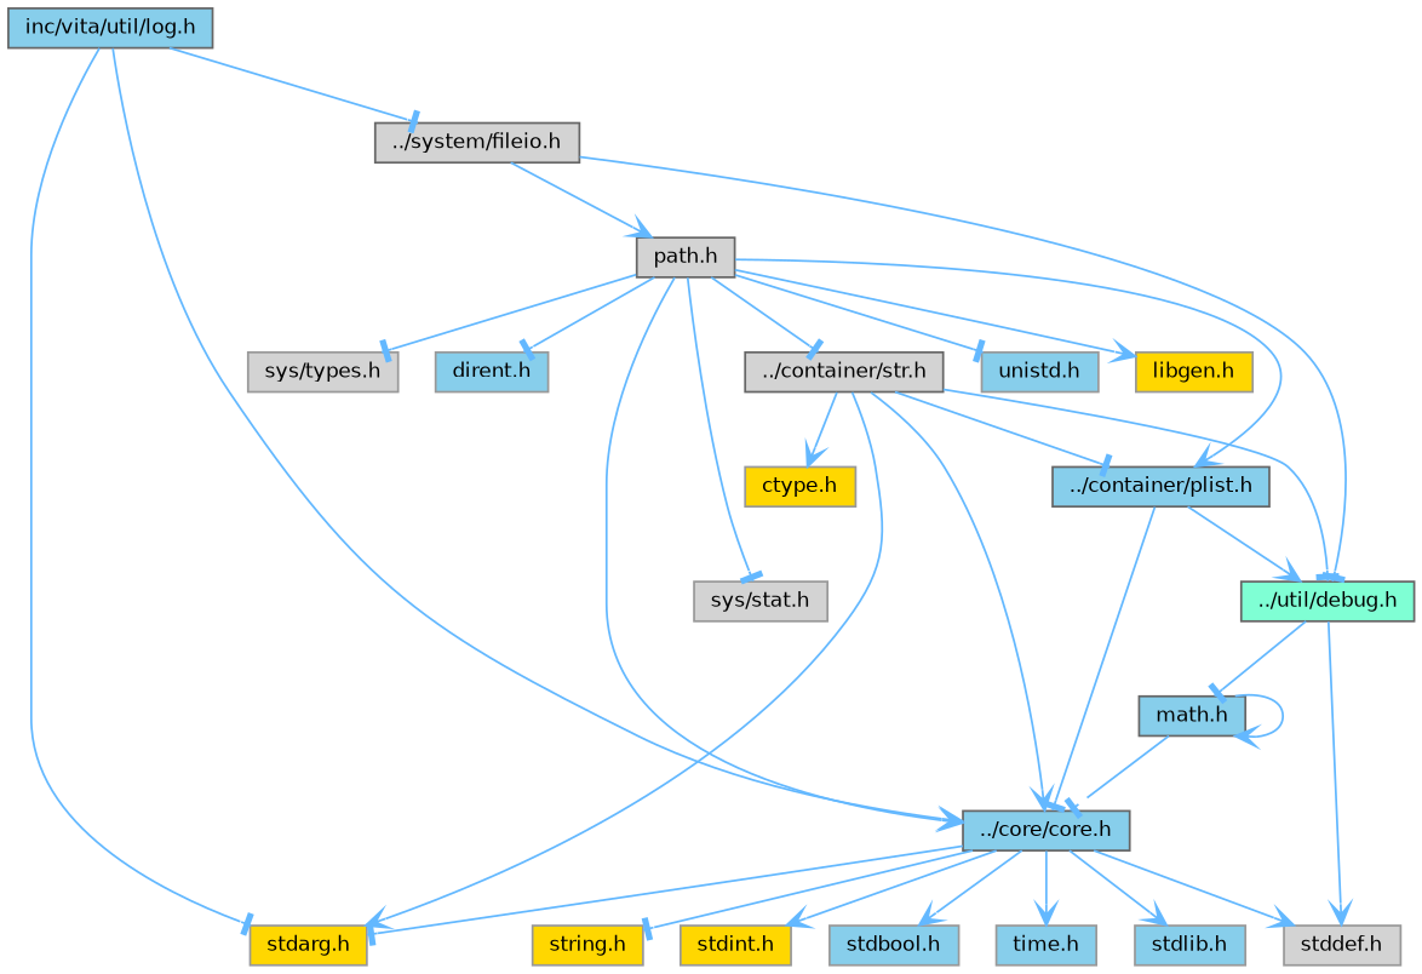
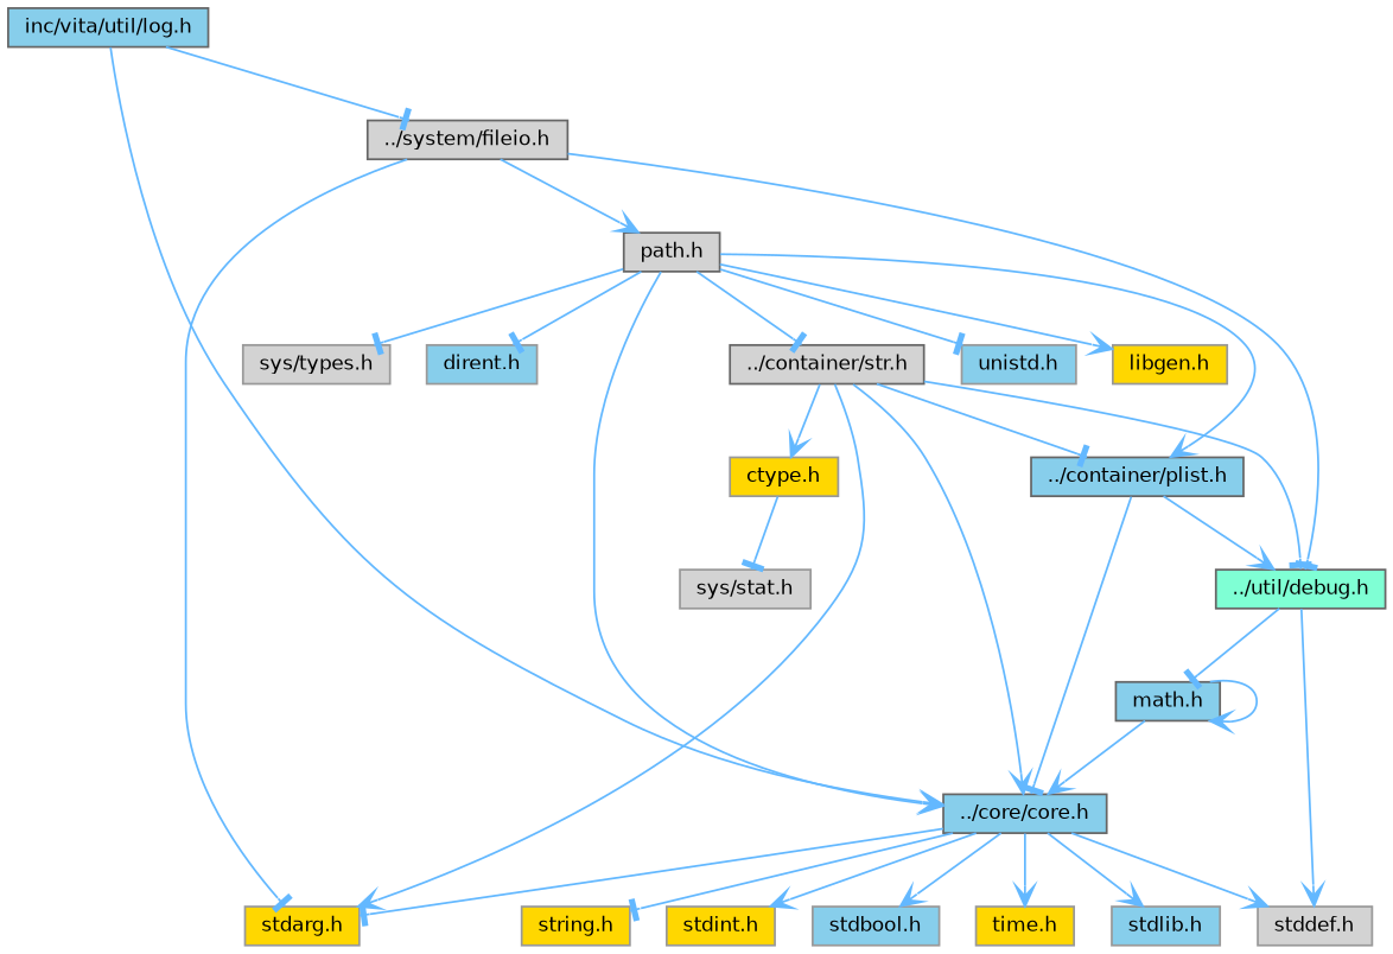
  digraph {
    fontname="DejaVu Sans"
    node [color=grey60 fillcolor=skyblue fontname="DejaVu Sans" fontsize=10 shape=box style=filled]
    edge [arrowhead=vee color=steelblue1 fontname="DejaVu Sans" fontsize=10 labelfontname=Helvetica labelfontsize=10 style=solid]
    n1 [color=gray40 fontcolor=black height=0.2 label="inc/vita/util/log.h" width=0.4]
    n2 [color=grey40 height=0.2 label="../core/core.h" width=0.4]
    n3 [color=grey40 fillcolor=lightgrey height=0.2 label="../system/fileio.h" width=0.4]
    n4 [height=0.2 label="stdlib.h" width=0.4]
    n5 [fillcolor=gold height=0.2 label="string.h" width=0.4]
    n6 [fillcolor=lightgrey height=0.2 label="stddef.h" width=0.4]
    n7 [fillcolor=gold height=0.2 label="stdint.h" width=0.4]
    n8 [height=0.2 label="stdbool.h" width=0.4]
    n9 [fillcolor=gold height=0.2 label="stdarg.h" width=0.4]
-   n10 [height=0.2 label="time.h" width=0.4]
+   n10 [fillcolor=gold height=0.2 label="time.h" width=0.4]
    n11 [color=grey40 fillcolor=lightgrey height=0.2 label="path.h" width=0.4]
    n12 [color=grey40 fillcolor=aquamarine height=0.2 label="../util/debug.h" width=0.4]
    n13 [color=grey40 fillcolor=lightgrey height=0.2 label="../container/str.h" width=0.4]
    n14 [color=grey40 height=0.2 label="../container/plist.h" width=0.4]
    n15 [fillcolor=lightgrey height=0.2 label="sys/types.h" width=0.4]
    n16 [fillcolor=lightgrey height=0.2 label="sys/stat.h" width=0.4]
    n17 [height=0.2 label="dirent.h" width=0.4]
    n18 [height=0.2 label="unistd.h" width=0.4]
    n19 [fillcolor=gold height=0.2 label="libgen.h" width=0.4]
    n20 [color=grey40 height=0.2 label="math.h" width=0.4]
    n21 [fillcolor=gold height=0.2 label="ctype.h" width=0.4]
    n1 -> n2
    n1 -> n3 [arrowhead=tee]
    n2 -> n4
    n2 -> n5 [arrowhead=tee]
    n2 -> n6
    n2 -> n7
    n2 -> n8
    n2 -> n9 [arrowhead=tee]
    n2 -> n10
-   n1 -> n9 [arrowhead=tee]
+   n3 -> n9 [arrowhead=tee]
    n3 -> n11
    n3 -> n12 [arrowhead=tee]
    n11 -> n2
    n11 -> n13 [arrowhead=tee]
    n11 -> n14
    n11 -> n15 [arrowhead=tee]
-   n11 -> n16 [arrowhead=tee]
+   n21 -> n16 [arrowhead=tee]
    n11 -> n17 [arrowhead=tee]
    n11 -> n18 [arrowhead=tee]
    n11 -> n19
    n12 -> n6
    n12 -> n20 [arrowhead=tee]
    n13 -> n2
    n13 -> n9
    n13 -> n12 [arrowhead=tee]
    n13 -> n14 [arrowhead=tee]
    n13 -> n21
    n14 -> n2 [arrowhead=tee]
    n14 -> n12
-   n20 -> n2 [arrowhead=tee]
+   n20 -> n2
    n20 -> n20
  }
